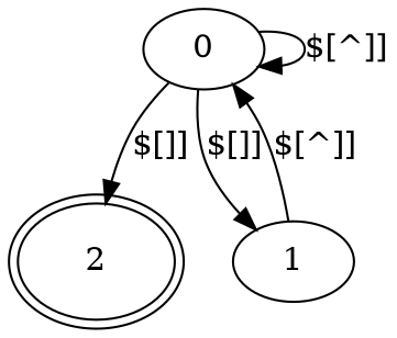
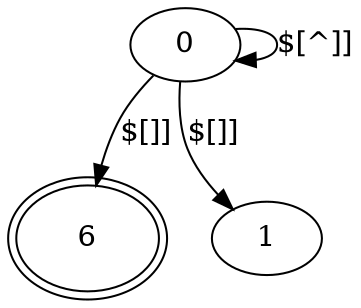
  digraph {
-   2 [peripheries=2]
+   2 [peripheries=2 label=6]
    0
    1
    0 -> 2 [label="$[\]]"]
    0 -> 0 [label="$[^\]]"]
    0 -> 1 [label="$[\]]"]
-   1 -> 0 [label="$[^\]]"]
  }
